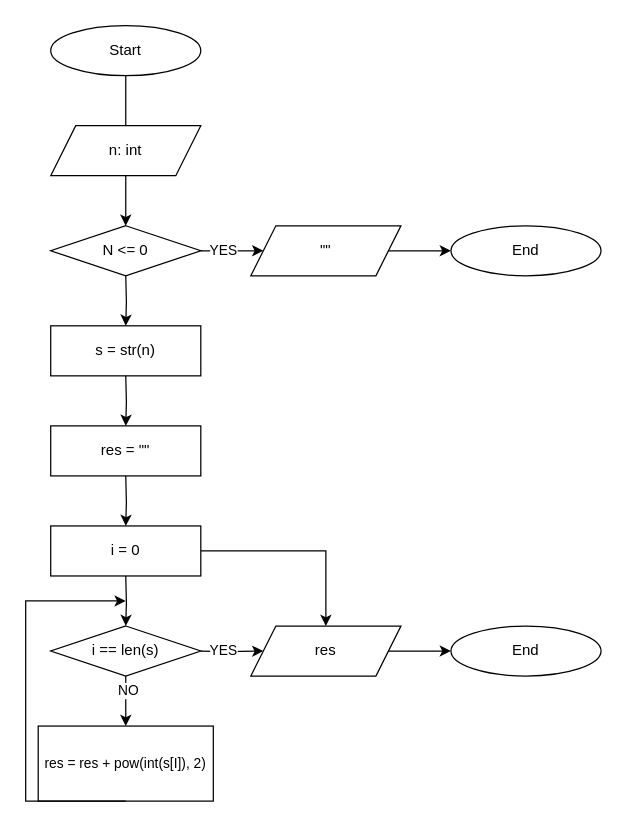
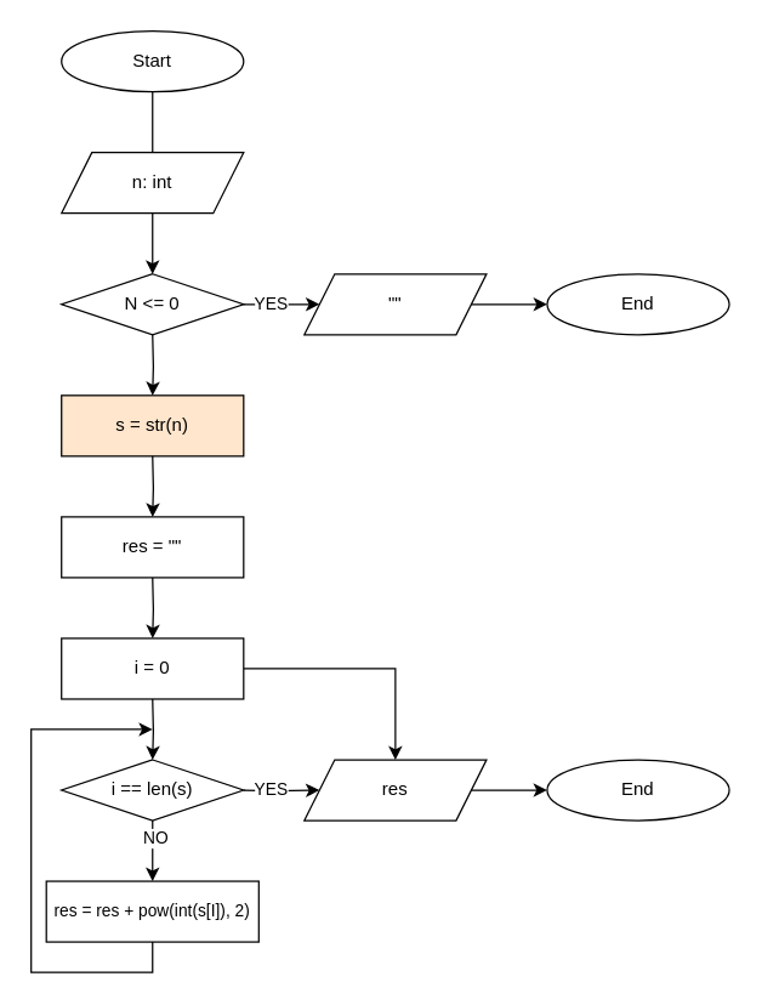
  <mxCell id="0" />
  <mxCell id="1" parent="0" />
  <mxCell id="2" value="" style="edgeStyle=orthogonalEdgeStyle;rounded=0;orthogonalLoop=1;jettySize=auto;html=1;exitX=0.5;exitY=1;exitDx=0;exitDy=0;entryX=0.5;entryY=0;entryDx=0;entryDy=0;" parent="1" source="18" target="24" edge="1"><mxGeometry relative="1" as="geometry"><mxPoint x="100" y="610" as="sourcePoint" /><mxPoint x="100" y="570" as="targetPoint" /></mxGeometry></mxCell>
  <mxCell id="3" value="NO" style="edgeLabel;html=1;align=center;verticalAlign=middle;resizable=0;points=[];" vertex="1" connectable="0" parent="2"><mxGeometry x="-0.466" y="2" relative="1" as="geometry"><mxPoint x="-1" as="offset" /></mxGeometry></mxCell>
  <mxCell id="4" value="Start" style="ellipse;whiteSpace=wrap;html=1;" vertex="1" parent="1"><mxGeometry x="40" y="20" width="120" height="40" as="geometry" /></mxCell>
  <mxCell id="5" value="n: int" style="shape=parallelogram;perimeter=parallelogramPerimeter;whiteSpace=wrap;html=1;fixedSize=1;" vertex="1" parent="1"><mxGeometry x="40" y="100" width="120" height="40" as="geometry" /></mxCell>
  <mxCell id="6" value="" style="edgeStyle=orthogonalEdgeStyle;rounded=0;orthogonalLoop=1;jettySize=auto;html=1;entryX=0.5;entryY=0;entryDx=0;entryDy=0;exitX=0.5;exitY=1;exitDx=0;exitDy=0;endArrow=none;" edge="1" parent="1" source="4" target="5"><mxGeometry relative="1" as="geometry"><mxPoint x="-110" y="150" as="targetPoint" /><mxPoint x="-110" y="90" as="sourcePoint" /></mxGeometry></mxCell>
  <mxCell id="7" value="N &amp;lt;= 0" style="rhombus;whiteSpace=wrap;html=1;" vertex="1" parent="1"><mxGeometry x="40" y="180" width="120" height="40" as="geometry" /></mxCell>
  <mxCell id="8" value="&quot;&quot;" style="shape=parallelogram;perimeter=parallelogramPerimeter;whiteSpace=wrap;html=1;fixedSize=1;" vertex="1" parent="1"><mxGeometry x="200" y="180" width="120" height="40" as="geometry" /></mxCell>
  <mxCell id="9" value="End" style="ellipse;whiteSpace=wrap;html=1;" vertex="1" parent="1"><mxGeometry x="360" y="180" width="120" height="40" as="geometry" /></mxCell>
  <mxCell id="10" value="" style="edgeStyle=orthogonalEdgeStyle;rounded=0;orthogonalLoop=1;jettySize=auto;html=1;entryX=0;entryY=0.5;entryDx=0;entryDy=0;exitX=1;exitY=0.5;exitDx=0;exitDy=0;" edge="1" parent="1" source="7" target="8"><mxGeometry relative="1" as="geometry"><mxPoint x="110" y="110" as="targetPoint" /><mxPoint x="110" y="70" as="sourcePoint" /></mxGeometry></mxCell>
  <mxCell id="11" value="YES" style="edgeLabel;html=1;align=center;verticalAlign=middle;resizable=0;points=[];" vertex="1" connectable="0" parent="10"><mxGeometry x="-0.339" y="1" relative="1" as="geometry"><mxPoint as="offset" /></mxGeometry></mxCell>
  <mxCell id="12" value="" style="edgeStyle=orthogonalEdgeStyle;rounded=0;orthogonalLoop=1;jettySize=auto;html=1;entryX=0.5;entryY=0;entryDx=0;entryDy=0;exitX=0.5;exitY=1;exitDx=0;exitDy=0;" edge="1" parent="1" source="5" target="7"><mxGeometry relative="1" as="geometry"><mxPoint x="220" y="210" as="targetPoint" /><mxPoint x="170" y="210" as="sourcePoint" /></mxGeometry></mxCell>
  <mxCell id="13" value="" style="edgeStyle=orthogonalEdgeStyle;rounded=0;orthogonalLoop=1;jettySize=auto;html=1;entryX=0;entryY=0.5;entryDx=0;entryDy=0;exitX=1;exitY=0.5;exitDx=0;exitDy=0;" edge="1" parent="1" source="8" target="9"><mxGeometry relative="1" as="geometry"><mxPoint x="110" y="190" as="targetPoint" /><mxPoint x="110" y="150" as="sourcePoint" /></mxGeometry></mxCell>
- <mxCell id="14" value="s = str(n)" style="rounded=0;whiteSpace=wrap;html=1;" vertex="1" parent="1"><mxGeometry x="40" y="260" width="120" height="40" as="geometry" /></mxCell>
+ <mxCell id="14" value="s = str(n)" style="rounded=0;whiteSpace=wrap;html=1;fillColor=#ffe6cc;" vertex="1" parent="1"><mxGeometry x="40" y="260" width="120" height="40" as="geometry" /></mxCell>
  <mxCell id="15" value="res = &quot;&quot;" style="rounded=0;whiteSpace=wrap;html=1;" vertex="1" parent="1"><mxGeometry x="40" y="340" width="120" height="40" as="geometry" /></mxCell>
  <mxCell id="16" value="" style="edgeStyle=orthogonalEdgeStyle;rounded=0;orthogonalLoop=1;jettySize=auto;html=1;" edge="1" parent="1" source="17" target="19"><mxGeometry relative="1" as="geometry" /></mxCell>
  <mxCell id="17" value="i = 0" style="rounded=0;whiteSpace=wrap;html=1;" vertex="1" parent="1"><mxGeometry x="40" y="420" width="120" height="40" as="geometry" /></mxCell>
  <mxCell id="18" value="i == len(s)" style="rhombus;whiteSpace=wrap;html=1;" vertex="1" parent="1"><mxGeometry x="40" y="500" width="120" height="40" as="geometry" /></mxCell>
  <mxCell id="19" value="res" style="shape=parallelogram;perimeter=parallelogramPerimeter;whiteSpace=wrap;html=1;fixedSize=1;" vertex="1" parent="1"><mxGeometry x="200" y="500" width="120" height="40" as="geometry" /></mxCell>
  <mxCell id="20" value="End" style="ellipse;whiteSpace=wrap;html=1;" vertex="1" parent="1"><mxGeometry x="360" y="500" width="120" height="40" as="geometry" /></mxCell>
  <mxCell id="21" value="" style="edgeStyle=orthogonalEdgeStyle;rounded=0;orthogonalLoop=1;jettySize=auto;html=1;entryX=0;entryY=0.5;entryDx=0;entryDy=0;exitX=1;exitY=0.5;exitDx=0;exitDy=0;" edge="1" parent="1" target="19"><mxGeometry relative="1" as="geometry"><mxPoint x="110" y="430" as="targetPoint" /><mxPoint x="160" y="520" as="sourcePoint" /></mxGeometry></mxCell>
  <mxCell id="22" value="YES" style="edgeLabel;html=1;align=center;verticalAlign=middle;resizable=0;points=[];" vertex="1" connectable="0" parent="21"><mxGeometry x="-0.339" y="1" relative="1" as="geometry"><mxPoint as="offset" /></mxGeometry></mxCell>
  <mxCell id="23" value="" style="edgeStyle=orthogonalEdgeStyle;rounded=0;orthogonalLoop=1;jettySize=auto;html=1;entryX=0;entryY=0.5;entryDx=0;entryDy=0;exitX=1;exitY=0.5;exitDx=0;exitDy=0;" edge="1" parent="1" source="19" target="20"><mxGeometry relative="1" as="geometry"><mxPoint x="110" y="510" as="targetPoint" /><mxPoint x="110" y="470" as="sourcePoint" /></mxGeometry></mxCell>
- <mxCell id="24" value="res = res + pow(int(s[I]), 2)" style="rounded=0;whiteSpace=wrap;html=1;fontSize=11;" vertex="1" parent="1"><mxGeometry x="30" y="580" width="140" height="60" as="geometry" /></mxCell>
+ <mxCell id="24" value="res = res + pow(int(s[I]), 2)" style="rounded=0;whiteSpace=wrap;html=1;fontSize=11;" vertex="1" parent="1"><mxGeometry x="30" y="580" width="140" height="40" as="geometry" /></mxCell>
  <mxCell id="25" value="" style="edgeStyle=orthogonalEdgeStyle;rounded=0;orthogonalLoop=1;jettySize=auto;html=1;entryX=0.5;entryY=0;entryDx=0;entryDy=0;" edge="1" parent="1" target="14"><mxGeometry relative="1" as="geometry"><mxPoint x="110" y="190" as="targetPoint" /><mxPoint x="100" y="220" as="sourcePoint" /></mxGeometry></mxCell>
  <mxCell id="26" value="" style="edgeStyle=orthogonalEdgeStyle;rounded=0;orthogonalLoop=1;jettySize=auto;html=1;entryX=0.5;entryY=0;entryDx=0;entryDy=0;" edge="1" parent="1" target="15"><mxGeometry relative="1" as="geometry"><mxPoint x="110" y="270" as="targetPoint" /><mxPoint x="100" y="300" as="sourcePoint" /></mxGeometry></mxCell>
  <mxCell id="27" value="" style="edgeStyle=orthogonalEdgeStyle;rounded=0;orthogonalLoop=1;jettySize=auto;html=1;entryX=0.5;entryY=0;entryDx=0;entryDy=0;" edge="1" parent="1" target="17"><mxGeometry relative="1" as="geometry"><mxPoint x="110" y="350" as="targetPoint" /><mxPoint x="100" y="380" as="sourcePoint" /></mxGeometry></mxCell>
  <mxCell id="28" value="" style="edgeStyle=orthogonalEdgeStyle;rounded=0;orthogonalLoop=1;jettySize=auto;html=1;entryX=0.5;entryY=0;entryDx=0;entryDy=0;" edge="1" parent="1" target="18"><mxGeometry relative="1" as="geometry"><mxPoint x="110" y="430" as="targetPoint" /><mxPoint x="100" y="460" as="sourcePoint" /></mxGeometry></mxCell>
  <mxCell id="29" value="" style="edgeStyle=orthogonalEdgeStyle;rounded=0;orthogonalLoop=1;jettySize=auto;html=1;exitX=0.5;exitY=1;exitDx=0;exitDy=0;" edge="1" parent="1" source="24"><mxGeometry relative="1" as="geometry"><mxPoint x="100" y="480" as="targetPoint" /><mxPoint x="110" y="470" as="sourcePoint" /><Array as="points"><mxPoint x="100" y="640" /><mxPoint x="20" y="640" /><mxPoint x="20" y="480" /></Array></mxGeometry></mxCell>
